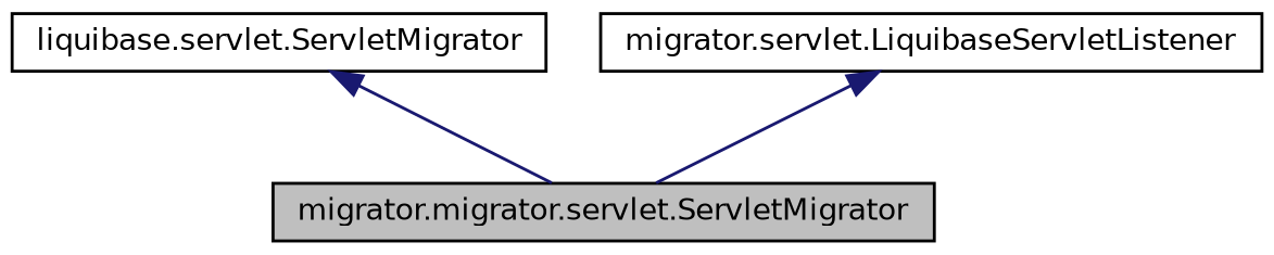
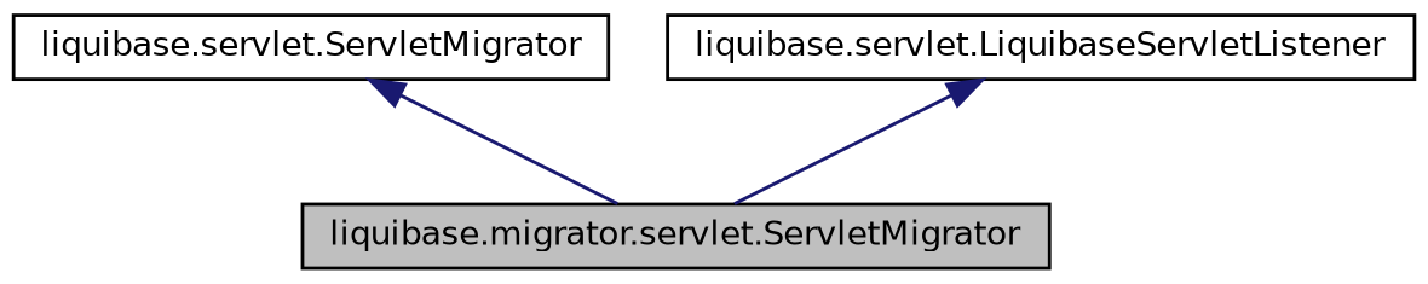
  digraph {
    fontname="DejaVu Sans"
    node [color=black fillcolor=white fontname="DejaVu Sans" fontsize=10 shape=record style=filled]
    edge [color=midnightblue dir=back fontname="DejaVu Sans" fontsize=10 labelfontname="FreeSans.ttf" labelfontsize=10 style=solid]
-   n1 [fillcolor=grey75 fontcolor=black height=0.2 label="migrator.migrator.servlet.ServletMigrator" width=0.4]
+   n1 [fillcolor=grey75 fontcolor=black height=0.2 label="liquibase.migrator.servlet.ServletMigrator" width=0.4]
    n2 [height=0.2 label="liquibase.servlet.ServletMigrator" width=0.4]
-   n3 [height=0.2 label="migrator.servlet.LiquibaseServletListener" width=0.4]
+   n3 [height=0.2 label="liquibase.servlet.LiquibaseServletListener" width=0.4]
    n2 -> n1
    n3 -> n1
  }
